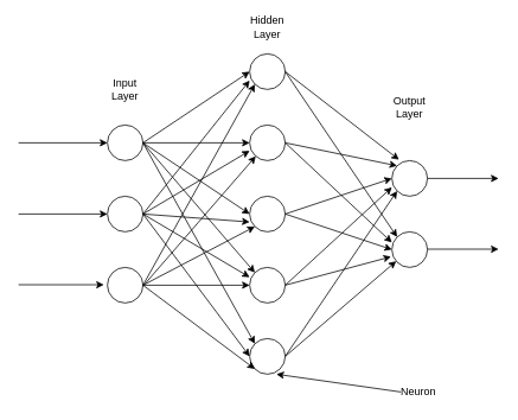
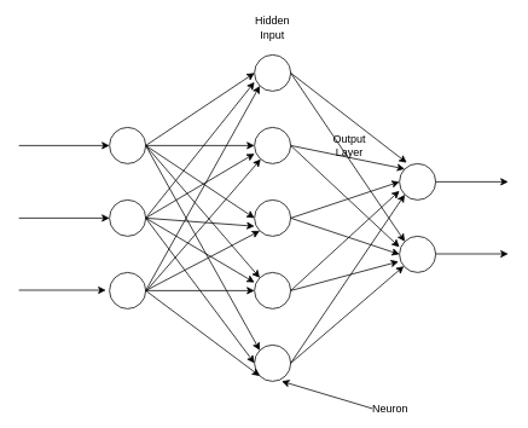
  <mxCell id="0" />
  <mxCell id="1" parent="0" />
  <mxCell id="2" style="edgeStyle=orthogonalEdgeStyle;rounded=0;orthogonalLoop=1;jettySize=auto;html=1;entryX=0;entryY=0.5;entryDx=0;entryDy=0;" edge="1" parent="1" source="3" target="6"><mxGeometry relative="1" as="geometry" /></mxCell>
  <mxCell id="3" value="" style="ellipse;whiteSpace=wrap;html=1;aspect=fixed;" vertex="1" parent="1"><mxGeometry x="120" y="140" width="40" height="40" as="geometry" /></mxCell>
  <mxCell id="4" value="" style="ellipse;whiteSpace=wrap;html=1;aspect=fixed;" vertex="1" parent="1"><mxGeometry x="120" y="300" width="40" height="40" as="geometry" /></mxCell>
  <mxCell id="5" value="" style="ellipse;whiteSpace=wrap;html=1;aspect=fixed;" vertex="1" parent="1"><mxGeometry x="120" y="220" width="40" height="40" as="geometry" /></mxCell>
  <mxCell id="6" value="" style="ellipse;whiteSpace=wrap;html=1;aspect=fixed;" vertex="1" parent="1"><mxGeometry x="280" y="140" width="40" height="40" as="geometry" /></mxCell>
  <mxCell id="7" value="" style="ellipse;whiteSpace=wrap;html=1;aspect=fixed;" vertex="1" parent="1"><mxGeometry x="280" y="300" width="40" height="40" as="geometry" /></mxCell>
  <mxCell id="8" value="" style="ellipse;whiteSpace=wrap;html=1;aspect=fixed;" vertex="1" parent="1"><mxGeometry x="280" y="220" width="40" height="40" as="geometry" /></mxCell>
  <mxCell id="9" value="" style="ellipse;whiteSpace=wrap;html=1;aspect=fixed;" vertex="1" parent="1"><mxGeometry x="280" y="380" width="40" height="40" as="geometry" /></mxCell>
  <mxCell id="10" value="" style="ellipse;whiteSpace=wrap;html=1;aspect=fixed;" vertex="1" parent="1"><mxGeometry x="280" y="60" width="40" height="40" as="geometry" /></mxCell>
  <mxCell id="11" value="" style="ellipse;whiteSpace=wrap;html=1;aspect=fixed;" vertex="1" parent="1"><mxGeometry x="440" y="180" width="40" height="40" as="geometry" /></mxCell>
  <mxCell id="12" value="" style="ellipse;whiteSpace=wrap;html=1;aspect=fixed;" vertex="1" parent="1"><mxGeometry x="440" y="260" width="40" height="40" as="geometry" /></mxCell>
  <mxCell id="13" value="" style="endArrow=classic;html=1;entryX=0;entryY=0.5;entryDx=0;entryDy=0;exitX=1;exitY=0.5;exitDx=0;exitDy=0;" edge="1" parent="1" source="3" target="10"><mxGeometry width="50" height="50" relative="1" as="geometry"><mxPoint x="160" y="150" as="sourcePoint" /><mxPoint x="210" y="100" as="targetPoint" /></mxGeometry></mxCell>
  <mxCell id="14" value="" style="endArrow=classic;html=1;" edge="1" parent="1"><mxGeometry width="50" height="50" relative="1" as="geometry"><mxPoint x="160" y="240" as="sourcePoint" /><mxPoint x="280" y="90" as="targetPoint" /></mxGeometry></mxCell>
  <mxCell id="15" value="" style="endArrow=classic;html=1;entryX=0;entryY=1;entryDx=0;entryDy=0;" edge="1" parent="1" target="10"><mxGeometry width="50" height="50" relative="1" as="geometry"><mxPoint x="160" y="320" as="sourcePoint" /><mxPoint x="210" y="270" as="targetPoint" /></mxGeometry></mxCell>
  <mxCell id="16" value="" style="endArrow=classic;html=1;" edge="1" parent="1"><mxGeometry width="50" height="50" relative="1" as="geometry"><mxPoint x="160" y="240" as="sourcePoint" /><mxPoint x="280" y="169" as="targetPoint" /></mxGeometry></mxCell>
  <mxCell id="17" value="" style="endArrow=classic;html=1;" edge="1" parent="1" target="6"><mxGeometry width="50" height="50" relative="1" as="geometry"><mxPoint x="160" y="321" as="sourcePoint" /><mxPoint x="278" y="240" as="targetPoint" /></mxGeometry></mxCell>
  <mxCell id="18" value="" style="endArrow=classic;html=1;entryX=0;entryY=1;entryDx=0;entryDy=0;" edge="1" parent="1" target="8"><mxGeometry width="50" height="50" relative="1" as="geometry"><mxPoint x="160" y="320" as="sourcePoint" /><mxPoint x="286.876" y="180.002" as="targetPoint" /></mxGeometry></mxCell>
  <mxCell id="19" value="" style="endArrow=classic;html=1;" edge="1" parent="1"><mxGeometry width="50" height="50" relative="1" as="geometry"><mxPoint x="160" y="240" as="sourcePoint" /><mxPoint x="280" y="249" as="targetPoint" /></mxGeometry></mxCell>
  <mxCell id="20" value="" style="endArrow=classic;html=1;entryX=0;entryY=0.5;entryDx=0;entryDy=0;" edge="1" parent="1" target="7"><mxGeometry width="50" height="50" relative="1" as="geometry"><mxPoint x="160" y="320" as="sourcePoint" /><mxPoint x="295.858" y="264.142" as="targetPoint" /></mxGeometry></mxCell>
  <mxCell id="21" value="" style="endArrow=classic;html=1;entryX=0;entryY=0.5;entryDx=0;entryDy=0;exitX=1;exitY=0.5;exitDx=0;exitDy=0;" edge="1" parent="1" source="3" target="8"><mxGeometry width="50" height="50" relative="1" as="geometry"><mxPoint x="180" y="340" as="sourcePoint" /><mxPoint x="305.858" y="274.142" as="targetPoint" /></mxGeometry></mxCell>
  <mxCell id="22" value="" style="endArrow=classic;html=1;entryX=0;entryY=1;entryDx=0;entryDy=0;" edge="1" parent="1" target="9"><mxGeometry width="50" height="50" relative="1" as="geometry"><mxPoint x="160" y="320" as="sourcePoint" /><mxPoint x="315.858" y="284.142" as="targetPoint" /></mxGeometry></mxCell>
  <mxCell id="23" value="" style="endArrow=classic;html=1;entryX=0;entryY=0.275;entryDx=0;entryDy=0;entryPerimeter=0;" edge="1" parent="1" target="7"><mxGeometry width="50" height="50" relative="1" as="geometry"><mxPoint x="160" y="240" as="sourcePoint" /><mxPoint x="325.858" y="294.142" as="targetPoint" /></mxGeometry></mxCell>
  <mxCell id="24" value="" style="endArrow=classic;html=1;entryX=0;entryY=0;entryDx=0;entryDy=0;exitX=1;exitY=0.5;exitDx=0;exitDy=0;" edge="1" parent="1" source="3" target="7"><mxGeometry width="50" height="50" relative="1" as="geometry"><mxPoint x="210" y="370" as="sourcePoint" /><mxPoint x="335.858" y="304.142" as="targetPoint" /></mxGeometry></mxCell>
  <mxCell id="25" value="" style="endArrow=classic;html=1;entryX=0;entryY=0.5;entryDx=0;entryDy=0;" edge="1" parent="1" target="9"><mxGeometry width="50" height="50" relative="1" as="geometry"><mxPoint x="160" y="240" as="sourcePoint" /><mxPoint x="345.858" y="314.142" as="targetPoint" /></mxGeometry></mxCell>
  <mxCell id="26" value="" style="endArrow=classic;html=1;entryX=0;entryY=0;entryDx=0;entryDy=0;" edge="1" parent="1" target="9"><mxGeometry width="50" height="50" relative="1" as="geometry"><mxPoint x="160" y="160" as="sourcePoint" /><mxPoint x="355.858" y="324.142" as="targetPoint" /></mxGeometry></mxCell>
  <mxCell id="27" value="" style="endArrow=classic;html=1;exitX=1;exitY=0.5;exitDx=0;exitDy=0;entryX=0.2;entryY=-0.025;entryDx=0;entryDy=0;entryPerimeter=0;" edge="1" parent="1" source="10" target="11"><mxGeometry width="50" height="50" relative="1" as="geometry"><mxPoint x="330" y="90" as="sourcePoint" /><mxPoint x="439" y="190" as="targetPoint" /></mxGeometry></mxCell>
  <mxCell id="28" value="" style="endArrow=classic;html=1;entryX=0;entryY=0.3;entryDx=0;entryDy=0;exitX=1;exitY=0.5;exitDx=0;exitDy=0;entryPerimeter=0;" edge="1" parent="1" source="6" target="12"><mxGeometry width="50" height="50" relative="1" as="geometry"><mxPoint x="320" y="170" as="sourcePoint" /><mxPoint x="445.858" y="275.858" as="targetPoint" /></mxGeometry></mxCell>
  <mxCell id="29" value="" style="endArrow=classic;html=1;" edge="1" parent="1"><mxGeometry width="50" height="50" relative="1" as="geometry"><mxPoint x="320" y="320" as="sourcePoint" /><mxPoint x="440" y="210" as="targetPoint" /></mxGeometry></mxCell>
  <mxCell id="30" value="" style="endArrow=classic;html=1;entryX=0;entryY=0;entryDx=0;entryDy=0;" edge="1" parent="1" target="11"><mxGeometry width="50" height="50" relative="1" as="geometry"><mxPoint x="320" y="160" as="sourcePoint" /><mxPoint x="440" y="200" as="targetPoint" /></mxGeometry></mxCell>
  <mxCell id="31" value="" style="endArrow=classic;html=1;" edge="1" parent="1" target="12"><mxGeometry width="50" height="50" relative="1" as="geometry"><mxPoint x="320" y="400" as="sourcePoint" /><mxPoint x="450" y="330" as="targetPoint" /></mxGeometry></mxCell>
  <mxCell id="32" value="" style="endArrow=classic;html=1;entryX=-0.025;entryY=0.7;entryDx=0;entryDy=0;exitX=1;exitY=0.5;exitDx=0;exitDy=0;entryPerimeter=0;" edge="1" parent="1" source="7" target="12"><mxGeometry width="50" height="50" relative="1" as="geometry"><mxPoint x="320" y="314.14" as="sourcePoint" /><mxPoint x="445.858" y="419.998" as="targetPoint" /></mxGeometry></mxCell>
  <mxCell id="33" value="" style="endArrow=classic;html=1;entryX=0;entryY=0;entryDx=0;entryDy=0;exitX=1;exitY=0.5;exitDx=0;exitDy=0;" edge="1" parent="1" source="10" target="12"><mxGeometry width="50" height="50" relative="1" as="geometry"><mxPoint x="330" y="114.14" as="sourcePoint" /><mxPoint x="455.858" y="219.998" as="targetPoint" /></mxGeometry></mxCell>
  <mxCell id="34" value="" style="endArrow=classic;html=1;entryX=0;entryY=0.5;entryDx=0;entryDy=0;exitX=1;exitY=0.5;exitDx=0;exitDy=0;" edge="1" parent="1" source="8" target="12"><mxGeometry width="50" height="50" relative="1" as="geometry"><mxPoint x="320" y="234.14" as="sourcePoint" /><mxPoint x="445.858" y="339.998" as="targetPoint" /></mxGeometry></mxCell>
  <mxCell id="35" value="" style="endArrow=classic;html=1;entryX=0;entryY=1;entryDx=0;entryDy=0;" edge="1" parent="1" target="11"><mxGeometry width="50" height="50" relative="1" as="geometry"><mxPoint x="320" y="400" as="sourcePoint" /><mxPoint x="454.815" y="303.016" as="targetPoint" /></mxGeometry></mxCell>
  <mxCell id="36" value="" style="endArrow=classic;html=1;" edge="1" parent="1"><mxGeometry width="50" height="50" relative="1" as="geometry"><mxPoint x="320" y="240" as="sourcePoint" /><mxPoint x="440" y="200" as="targetPoint" /></mxGeometry></mxCell>
  <mxCell id="37" value="" style="endArrow=classic;html=1;entryX=0;entryY=0.5;entryDx=0;entryDy=0;" edge="1" parent="1" target="3"><mxGeometry width="50" height="50" relative="1" as="geometry"><mxPoint x="20" y="160" as="sourcePoint" /><mxPoint x="50" y="160" as="targetPoint" /></mxGeometry></mxCell>
  <mxCell id="38" value="" style="endArrow=classic;html=1;entryX=0;entryY=0.5;entryDx=0;entryDy=0;" edge="1" parent="1" target="5"><mxGeometry width="50" height="50" relative="1" as="geometry"><mxPoint x="20" y="240" as="sourcePoint" /><mxPoint x="50" y="200" as="targetPoint" /><Array as="points" /></mxGeometry></mxCell>
  <mxCell id="39" value="" style="endArrow=classic;html=1;" edge="1" parent="1"><mxGeometry width="50" height="50" relative="1" as="geometry"><mxPoint x="20" y="319.5" as="sourcePoint" /><mxPoint x="116" y="319.5" as="targetPoint" /></mxGeometry></mxCell>
  <mxCell id="40" value="" style="endArrow=classic;html=1;exitX=1;exitY=0.5;exitDx=0;exitDy=0;" edge="1" parent="1" source="11"><mxGeometry width="50" height="50" relative="1" as="geometry"><mxPoint x="490" y="200" as="sourcePoint" /><mxPoint x="560" y="200" as="targetPoint" /></mxGeometry></mxCell>
  <mxCell id="41" value="" style="endArrow=classic;html=1;exitX=1;exitY=0.5;exitDx=0;exitDy=0;" edge="1" parent="1"><mxGeometry width="50" height="50" relative="1" as="geometry"><mxPoint x="480" y="279.5" as="sourcePoint" /><mxPoint x="560" y="279.5" as="targetPoint" /></mxGeometry></mxCell>
- <mxCell id="42" value="Input&lt;br&gt;Layer" style="text;html=1;strokeColor=none;fillColor=none;align=center;verticalAlign=middle;whiteSpace=wrap;rounded=0;" vertex="1" parent="1"><mxGeometry x="120" y="90" width="40" height="20" as="geometry" /></mxCell>
- <mxCell id="43" value="Hidden Layer" style="text;html=1;strokeColor=none;fillColor=none;align=center;verticalAlign=middle;whiteSpace=wrap;rounded=0;" vertex="1" parent="1"><mxGeometry x="280" y="20" width="40" height="20" as="geometry" /></mxCell>
- <mxCell id="44" value="Output Layer" style="text;html=1;strokeColor=none;fillColor=none;align=center;verticalAlign=middle;whiteSpace=wrap;rounded=0;" vertex="1" parent="1"><mxGeometry x="440" y="110" width="40" height="20" as="geometry" /></mxCell>
+ <mxCell id="43" value="Hidden Input" style="text;html=1;strokeColor=none;fillColor=none;align=center;verticalAlign=middle;whiteSpace=wrap;rounded=0;" vertex="1" parent="1"><mxGeometry x="280" y="20" width="40" height="20" as="geometry" /></mxCell>
+ <mxCell id="44" value="Output Layer" style="text;html=1;strokeColor=none;fillColor=none;align=center;verticalAlign=middle;whiteSpace=wrap;rounded=0;" vertex="1" parent="1"><mxGeometry x="365" y="150" width="40" height="20" as="geometry" /></mxCell>
  <mxCell id="45" value="" style="endArrow=classic;html=1;exitX=0;exitY=0.5;exitDx=0;exitDy=0;" edge="1" parent="1" source="46"><mxGeometry width="50" height="50" relative="1" as="geometry"><mxPoint x="440" y="440" as="sourcePoint" /><mxPoint x="310" y="420" as="targetPoint" /></mxGeometry></mxCell>
- <mxCell id="46" value="Neuron" style="text;html=1;strokeColor=none;fillColor=none;align=center;verticalAlign=middle;whiteSpace=wrap;rounded=0;" vertex="1" parent="1"><mxGeometry x="450" y="430" width="40" height="20" as="geometry" /></mxCell>
+ <mxCell id="46" value="Neuron" style="text;html=1;strokeColor=none;fillColor=none;align=center;verticalAlign=middle;whiteSpace=wrap;rounded=0;" vertex="1" parent="1"><mxGeometry x="410" y="440" width="40" height="20" as="geometry" /></mxCell>
